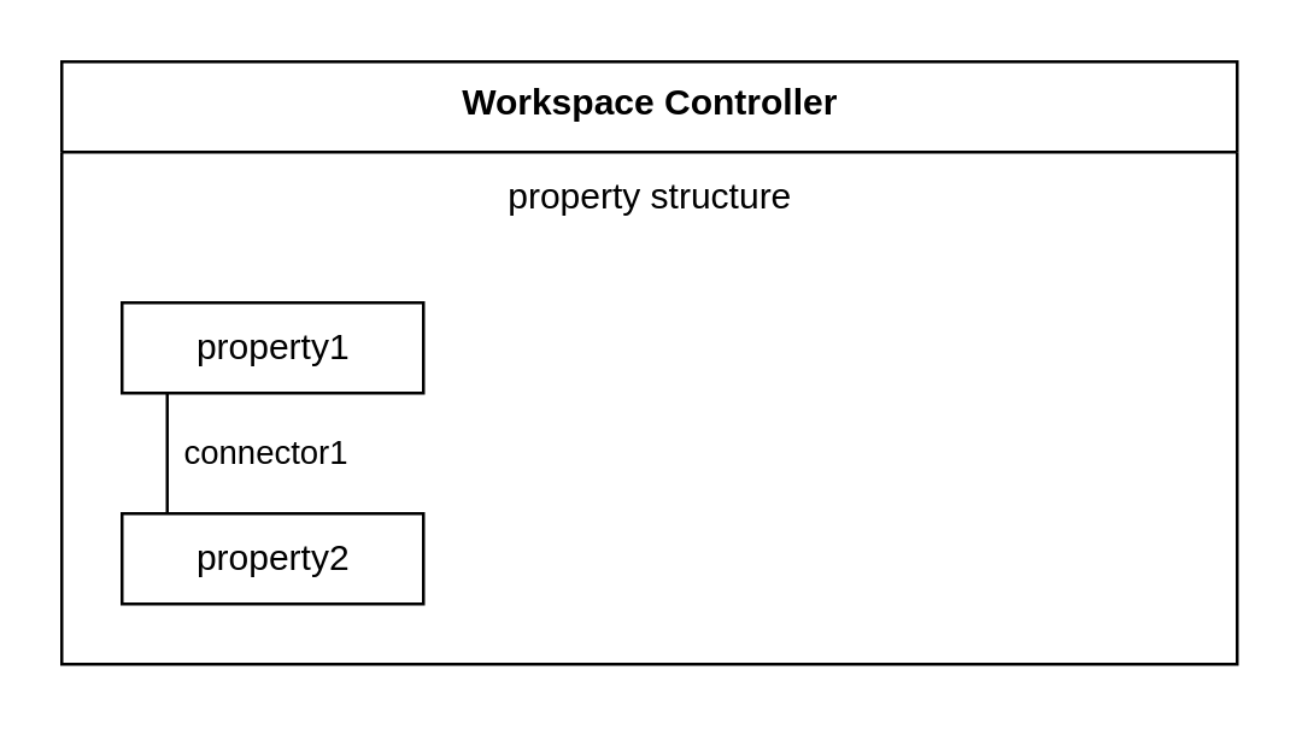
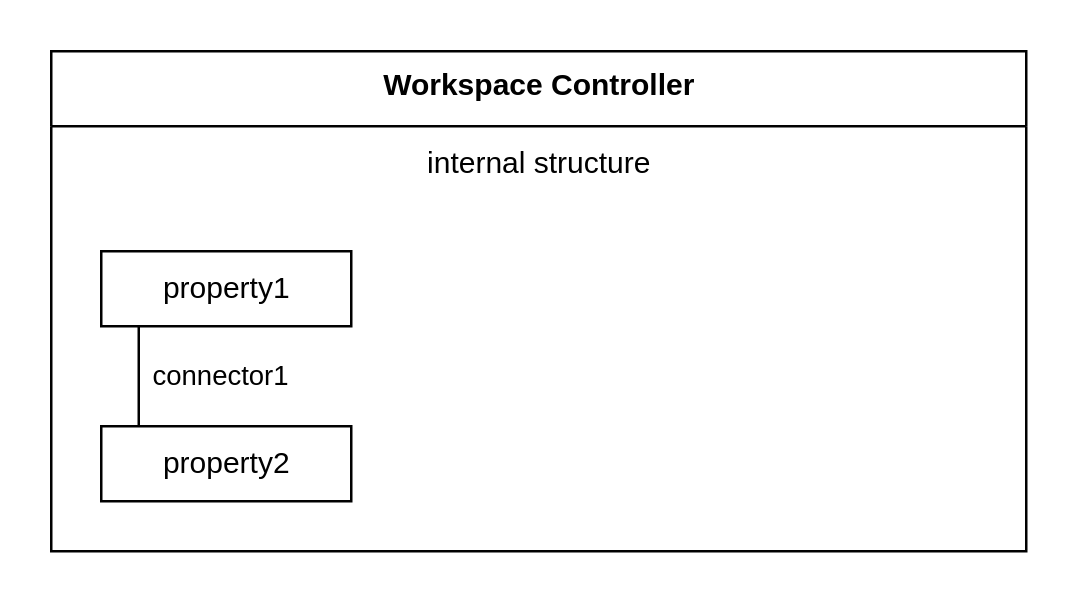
  <mxCell id="0" />
  <mxCell id="1" parent="0" />
  <mxCell id="2" value="Workspace Controller" style="swimlane;fontStyle=1;align=center;verticalAlign=top;childLayout=stackLayout;horizontal=1;startSize=30;horizontalStack=0;resizeParent=1;resizeParentMax=0;resizeLast=0;collapsible=0;marginBottom=0;html=1;" vertex="1" parent="1"><mxGeometry x="20" y="20" width="390" height="200" as="geometry" /></mxCell>
- <mxCell id="3" value="property structure" style="html=1;strokeColor=none;fillColor=none;align=center;verticalAlign=middle;spacingLeft=4;spacingRight=4;rotatable=0;points=[[0,0.5],[1,0.5]];resizeWidth=1;" vertex="1" parent="2"><mxGeometry y="30" width="390" height="30" as="geometry" /></mxCell>
+ <mxCell id="3" value="internal structure" style="html=1;strokeColor=none;fillColor=none;align=center;verticalAlign=middle;spacingLeft=4;spacingRight=4;rotatable=0;points=[[0,0.5],[1,0.5]];resizeWidth=1;" vertex="1" parent="2"><mxGeometry y="30" width="390" height="30" as="geometry" /></mxCell>
  <mxCell id="4" value="" style="swimlane;fontStyle=1;align=center;verticalAlign=top;horizontal=1;startSize=0;collapsible=0;marginBottom=0;html=1;strokeColor=none;fillColor=none;" vertex="1" parent="2"><mxGeometry y="60" width="390" height="140" as="geometry" /></mxCell>
  <mxCell id="5" value="property1" style="html=1;align=center;verticalAlign=middle;rotatable=0;" vertex="1" parent="4"><mxGeometry width="100" height="30" relative="1" as="geometry"><mxPoint x="20" y="20" as="offset" /></mxGeometry></mxCell>
  <mxCell id="6" value="property2" style="html=1;align=center;verticalAlign=middle;rotatable=0;" vertex="1" parent="4"><mxGeometry width="100" height="30" relative="1" as="geometry"><mxPoint x="20" y="90" as="offset" /></mxGeometry></mxCell>
  <mxCell id="7" value="connector1" style="edgeStyle=none;endArrow=none;verticalAlign=middle;labelBackgroundColor=none;endSize=12;html=1;align=left;endFill=0;exitX=0.15;exitY=1;entryX=0.15;entryY=0;spacingLeft=4;rounded=0;" edge="1" parent="4" source="5" target="6"><mxGeometry relative="1" as="geometry" /></mxCell>
